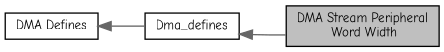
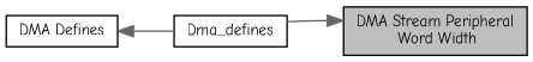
  digraph {
    fontname="Comic Neue"
    rankdir=LR
    node [color=black fillcolor=white fontname="Comic Neue" fontsize=10 shape=record style=filled]
    edge [color=gray40 dir=back fontname="Comic Neue" fontsize=10 labelfontname=Helvetica labelfontsize=10 shape=plaintext style=solid]
    n1 [height=0.2 label="DMA Defines" width=0.4]
    n2 [height=0.2 label=Dma_defines width=0.4]
    n3 [fillcolor=grey75 fontcolor=black height=0.2 label="DMA Stream Peripheral\l Word Width" width=0.4]
    n1 -> n2
-   n2 -> n3
+   n3 -> n2
  }
